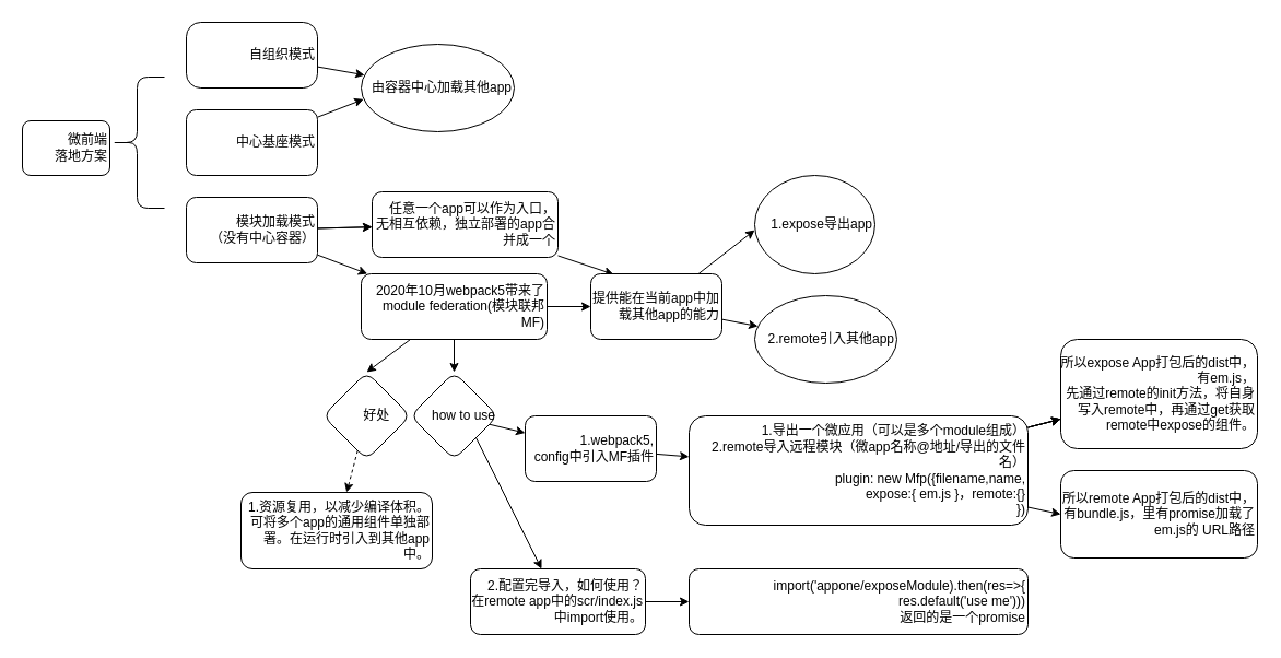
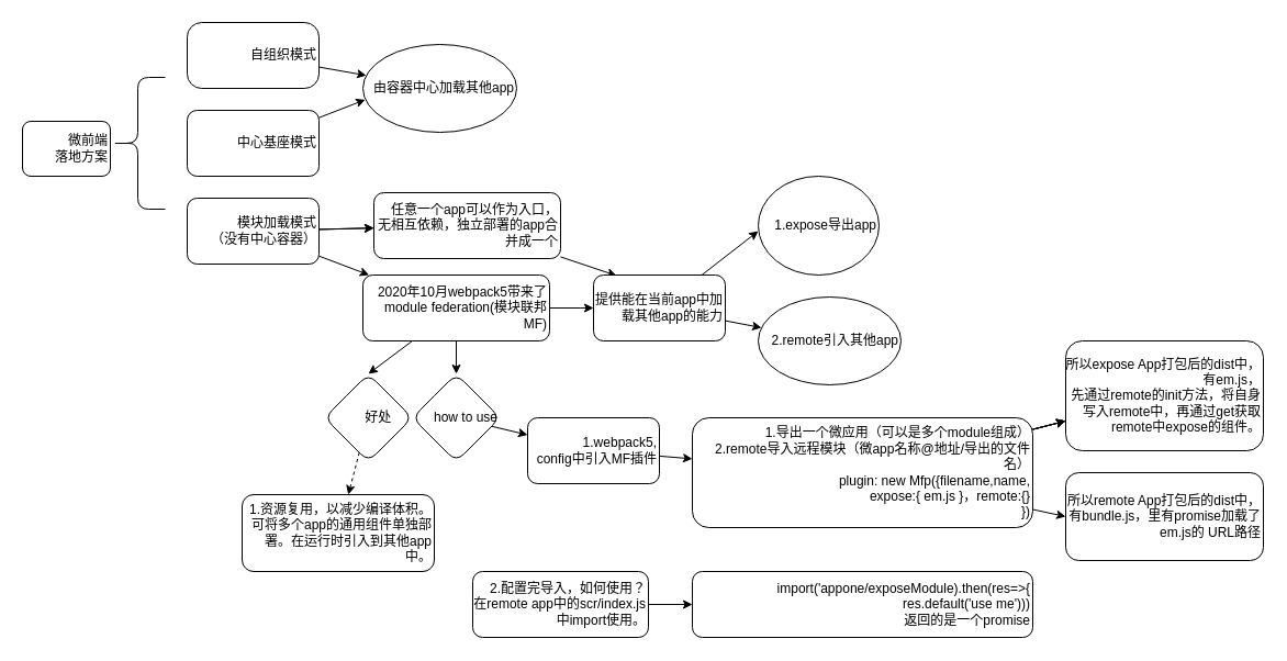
  <mxCell id="0" />
  <mxCell id="1" parent="0" />
  <mxCell id="2" value="" style="shape=curlyBracket;whiteSpace=wrap;html=1;rounded=1;labelPosition=left;verticalLabelPosition=middle;align=right;verticalAlign=middle;" vertex="1" parent="1"><mxGeometry x="100" y="70" width="50" height="120" as="geometry" /></mxCell>
  <mxCell id="3" style="edgeStyle=none;html=1;entryX=0.015;entryY=0.629;entryDx=0;entryDy=0;entryPerimeter=0;" edge="1" parent="1" source="4" target="23"><mxGeometry relative="1" as="geometry" /></mxCell>
  <mxCell id="4" value="中心基座模式" style="whiteSpace=wrap;html=1;align=right;rounded=1;" vertex="1" parent="1"><mxGeometry x="170" y="100" width="120" height="60" as="geometry" /></mxCell>
  <mxCell id="5" value="" style="edgeStyle=none;html=1;" edge="1" parent="1" source="6" target="23"><mxGeometry relative="1" as="geometry" /></mxCell>
  <mxCell id="6" value="自组织模式" style="whiteSpace=wrap;html=1;align=right;rounded=1;arcSize=22;" vertex="1" parent="1"><mxGeometry x="170" y="20" width="120" height="60" as="geometry" /></mxCell>
  <mxCell id="7" value="" style="edgeStyle=none;html=1;" edge="1" parent="1" source="10" target="13"><mxGeometry relative="1" as="geometry" /></mxCell>
  <mxCell id="8" value="" style="edgeStyle=none;html=1;" edge="1" parent="1" source="10" target="13"><mxGeometry relative="1" as="geometry" /></mxCell>
  <mxCell id="9" value="" style="edgeStyle=none;html=1;" edge="1" parent="1" source="10" target="17"><mxGeometry relative="1" as="geometry" /></mxCell>
  <mxCell id="10" value="模块加载模式&lt;br&gt;（没有中心容器）" style="whiteSpace=wrap;html=1;align=right;rounded=1;" vertex="1" parent="1"><mxGeometry x="170" y="180" width="120" height="60" as="geometry" /></mxCell>
  <mxCell id="11" value="微前端&lt;br&gt;落地方案" style="whiteSpace=wrap;html=1;align=right;rounded=1;" vertex="1" parent="1"><mxGeometry x="20" y="110" width="80" height="50" as="geometry" /></mxCell>
  <mxCell id="12" style="edgeStyle=none;html=1;entryX=0.175;entryY=0.009;entryDx=0;entryDy=0;entryPerimeter=0;" edge="1" parent="1" source="13" target="20"><mxGeometry relative="1" as="geometry" /></mxCell>
  <mxCell id="13" value="任意一个app可以作为入口，&lt;br&gt;无相互依赖，独立部署的app合并成一个" style="whiteSpace=wrap;html=1;align=right;rounded=1;" vertex="1" parent="1"><mxGeometry x="340" y="175" width="170" height="60" as="geometry" /></mxCell>
  <mxCell id="14" value="" style="edgeStyle=none;html=1;" edge="1" parent="1" source="17" target="20"><mxGeometry relative="1" as="geometry" /></mxCell>
  <mxCell id="15" value="" style="edgeStyle=none;html=1;" edge="1" parent="1" source="17" target="26"><mxGeometry relative="1" as="geometry" /></mxCell>
  <mxCell id="16" style="edgeStyle=none;html=1;entryX=0.5;entryY=0;entryDx=0;entryDy=0;" edge="1" parent="1" source="17" target="41"><mxGeometry relative="1" as="geometry" /></mxCell>
  <mxCell id="17" value="2020年10月webpack5带来了module federation(模块联邦MF)" style="whiteSpace=wrap;html=1;align=right;rounded=1;" vertex="1" parent="1"><mxGeometry x="330" y="250" width="170" height="60" as="geometry" /></mxCell>
  <mxCell id="18" value="" style="edgeStyle=none;html=1;" edge="1" parent="1" source="20" target="21"><mxGeometry relative="1" as="geometry"><Array as="points"><mxPoint x="690" y="210" /></Array></mxGeometry></mxCell>
  <mxCell id="19" value="" style="edgeStyle=none;html=1;" edge="1" parent="1" source="20" target="22"><mxGeometry relative="1" as="geometry" /></mxCell>
  <mxCell id="20" value="提供能在当前app中加载其他app的能力" style="whiteSpace=wrap;html=1;align=right;rounded=1;" vertex="1" parent="1"><mxGeometry x="540" y="250" width="120" height="60" as="geometry" /></mxCell>
  <mxCell id="21" value="1.expose导出app" style="ellipse;whiteSpace=wrap;html=1;align=right;rounded=1;" vertex="1" parent="1"><mxGeometry x="690" y="160" width="110" height="90" as="geometry" /></mxCell>
  <mxCell id="22" value="2.remote引入其他app" style="ellipse;whiteSpace=wrap;html=1;align=right;rounded=1;" vertex="1" parent="1"><mxGeometry x="690" y="270" width="130" height="80" as="geometry" /></mxCell>
  <mxCell id="23" value="由容器中心加载其他app" style="ellipse;whiteSpace=wrap;html=1;align=right;rounded=1;arcSize=22;" vertex="1" parent="1"><mxGeometry x="330" y="40" width="140" height="80" as="geometry" /></mxCell>
  <mxCell id="24" value="" style="edgeStyle=none;html=1;" edge="1" parent="1" source="26" target="28"><mxGeometry relative="1" as="geometry"><Array as="points" /></mxGeometry></mxCell>
- <mxCell id="25" style="edgeStyle=none;html=1;exitX=1;exitY=1;exitDx=0;exitDy=0;" edge="1" parent="1" source="26" target="36"><mxGeometry relative="1" as="geometry" /></mxCell>
  <mxCell id="26" value="how to use" style="rhombus;whiteSpace=wrap;html=1;align=right;rounded=1;" vertex="1" parent="1"><mxGeometry x="375" y="340" width="80" height="80" as="geometry" /></mxCell>
  <mxCell id="27" value="" style="edgeStyle=none;html=1;" edge="1" parent="1" source="28" target="34"><mxGeometry relative="1" as="geometry" /></mxCell>
  <mxCell id="28" value="1.webpack5,&lt;br&gt;config中引入MF插件" style="rounded=1;whiteSpace=wrap;html=1;align=right;" vertex="1" parent="1"><mxGeometry x="480" y="380" width="120" height="60" as="geometry" /></mxCell>
  <mxCell id="29" value="" style="edgeStyle=none;html=1;" edge="1" parent="1" source="34" target="38"><mxGeometry relative="1" as="geometry" /></mxCell>
  <mxCell id="30" value="" style="edgeStyle=none;html=1;" edge="1" parent="1" source="34" target="38"><mxGeometry relative="1" as="geometry" /></mxCell>
  <mxCell id="31" value="" style="edgeStyle=none;html=1;" edge="1" parent="1" source="34" target="38"><mxGeometry relative="1" as="geometry" /></mxCell>
  <mxCell id="32" value="" style="edgeStyle=none;html=1;" edge="1" parent="1" source="34" target="38"><mxGeometry relative="1" as="geometry" /></mxCell>
  <mxCell id="33" style="edgeStyle=none;html=1;entryX=0;entryY=0.5;entryDx=0;entryDy=0;" edge="1" parent="1" source="34" target="39"><mxGeometry relative="1" as="geometry" /></mxCell>
  <mxCell id="34" value="1.导出一个微应用（可以是多个module组成）&lt;br&gt;2.remote导入远程模块（微app名称@地址/导出的文件名）&lt;br&gt;plugin: new Mfp({filename,name,&lt;br&gt;expose:{ em.js }，remote:{} &lt;br&gt;})" style="whiteSpace=wrap;html=1;align=right;rounded=1;" vertex="1" parent="1"><mxGeometry x="630" y="380" width="310" height="100" as="geometry" /></mxCell>
  <mxCell id="35" style="edgeStyle=none;html=1;exitX=1;exitY=0.5;exitDx=0;exitDy=0;" edge="1" parent="1" source="36" target="37"><mxGeometry relative="1" as="geometry" /></mxCell>
  <mxCell id="36" value="2.配置完导入，如何使用？&lt;br&gt;在remote app中的scr/index.js中import使用。" style="whiteSpace=wrap;html=1;align=right;rounded=1;" vertex="1" parent="1"><mxGeometry x="430" y="520" width="160" height="60" as="geometry" /></mxCell>
  <mxCell id="37" value="import('appone/exposeModule).then(res=&amp;gt;{&lt;br&gt;res.default('use me')))&lt;br&gt;返回的是一个promise" style="whiteSpace=wrap;html=1;align=right;rounded=1;" vertex="1" parent="1"><mxGeometry x="630" y="520" width="310" height="60" as="geometry" /></mxCell>
  <mxCell id="38" value="所以expose App打包后的dist中，有em.js，&lt;br&gt;先通过remote的init方法，将自身写入remote中，再通过get获取remote中expose的组件。" style="whiteSpace=wrap;html=1;align=right;rounded=1;" vertex="1" parent="1"><mxGeometry x="970" y="310" width="180" height="100" as="geometry" /></mxCell>
  <mxCell id="39" value="所以remote App打包后的dist中，有bundle.js，里有promise加载了em.js的 URL路径" style="whiteSpace=wrap;html=1;align=right;rounded=1;" vertex="1" parent="1"><mxGeometry x="970" y="430" width="180" height="80" as="geometry" /></mxCell>
  <mxCell id="40" value="" style="edgeStyle=none;html=1;dashed=1;" edge="1" parent="1" source="41" target="42"><mxGeometry relative="1" as="geometry" /></mxCell>
  <mxCell id="41" value="好处&amp;nbsp; &amp;nbsp; &amp;nbsp;" style="rhombus;whiteSpace=wrap;html=1;align=right;rounded=1;" vertex="1" parent="1"><mxGeometry x="295" y="340" width="80" height="80" as="geometry" /></mxCell>
  <mxCell id="42" value="1.资源复用，以减少编译体积。可将多个app的通用组件单独部署。在运行时引入到其他app中。" style="whiteSpace=wrap;html=1;align=right;rounded=1;" vertex="1" parent="1"><mxGeometry x="220" y="450" width="175" height="70" as="geometry" /></mxCell>
